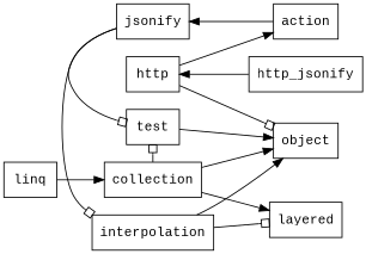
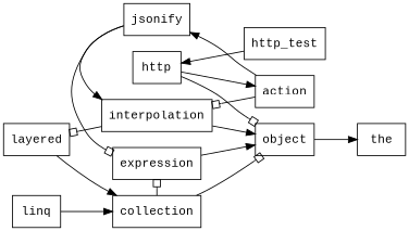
  digraph {
    fontname="Liberation Mono"
    rankdir=LR
    node [fontname="Liberation Mono" shape=box]
    edge [fontname="Liberation Mono"]
-   expression [label=test]
+   expression
    collection
    interpolation
    jsonify
    http
    action
-   http_test [label=http_jsonify]
+   http_test
    object
+   the
    layered
    linq
    subgraph sub_1 {
      rank=same
      expression
      collection
      interpolation
      jsonify
      http
    }
    subgraph sub_2 {
      rank=same
      action
      http_test
    }
    expression -> collection [arrowtail=obox dir=back]
    expression -> object
-   collection -> object
+   collection -> object [arrowhead=obox]
    interpolation -> object
    jsonify -> expression [arrowhead=obox]
-   jsonify -> interpolation [arrowhead=obox]
+   jsonify -> interpolation [arrowhead=normal]
    http -> action
    http -> object [arrowhead=obox]
+   action -> interpolation [arrowhead=obox]
    action -> jsonify
    http_test -> http
-   collection -> layered
+   object -> the
+   layered -> collection
    layered -> interpolation [arrowtail=obox dir=back]
    linq -> collection
  }
